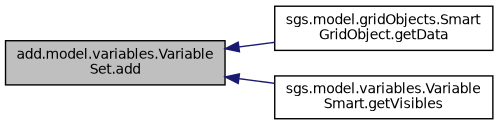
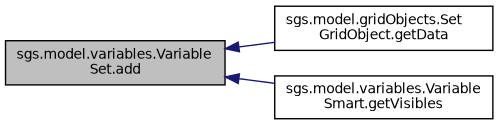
  digraph {
    rankdir=LR
    node [color=black fillcolor=white fontname=Helvetica fontsize=10 shape=record style=filled]
    edge [color=midnightblue dir=back fontname=Helvetica fontsize=10 labelfontname=Helvetica labelfontsize=10 style=solid]
-   n1 [fillcolor=grey75 fontcolor=black height=0.2 label="add.model.variables.Variable\lSet.add" width=0.4]
-   n2 [height=0.2 label="sgs.model.gridObjects.Smart\lGridObject.getData" width=0.4]
+   n1 [fillcolor=grey75 fontcolor=black height=0.2 label="sgs.model.variables.Variable\lSet.add" width=0.4]
+   n2 [height=0.2 label="sgs.model.gridObjects.Set\lGridObject.getData" width=0.4]
    n3 [height=0.2 label="sgs.model.variables.Variable\lSmart.getVisibles" width=0.4]
    n1 -> n2
    n1 -> n3
  }
